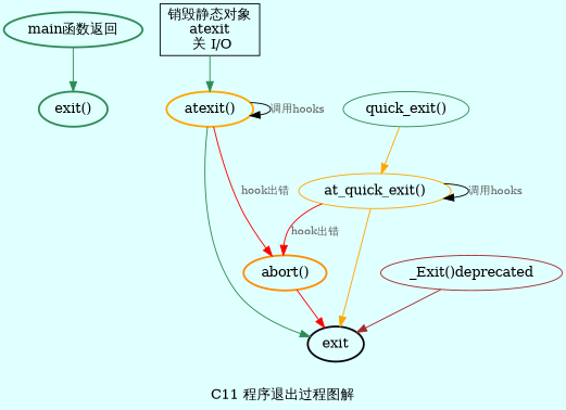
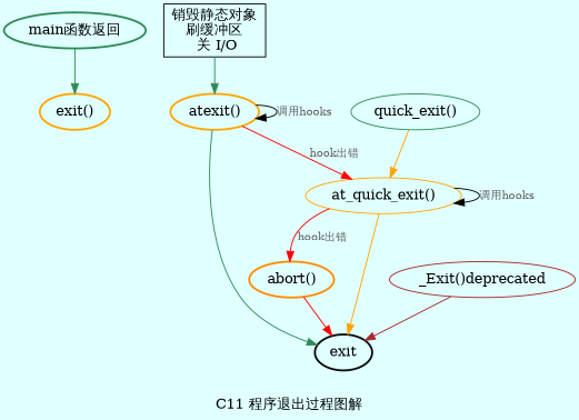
  digraph {
    bgcolor=lightcyan
    label="C11 程序退出过程图解"
    node [color=seagreen penwidth=2]
    edge [color=seagreen4]
    n1 [label="main函数返回"]
-   n2 [label="exit()"]
-   n3 [label="销毁静态对象\natexit\n 关 I/O" shape=box color="" penwidth=""]
+   n2 [color=orange label="exit()"]
+   n3 [label="销毁静态对象\n刷缓冲区\n 关 I/O" shape=box color="" penwidth=""]
    n4 [color=orange label="atexit()"]
    n5 [color=brown label="_Exit()deprecated" penwidth=""]
    n6 [color=gray3 label=exit]
    n7 [color=darkorange label="abort()"]
    n8 [label="quick_exit()" penwidth=""]
    n9 [color=orange label="at_quick_exit()" penwidth=""]
    n1 -> n2
    n3 -> n4
    n4 -> n4 [fontcolor=gray38 fontsize=11 label="调用hooks" color=""]
    n4 -> n6
-   n4 -> n7 [color=red fontcolor=gray38 fontsize=11 label="hook出错"]
+   n4 -> n9 [color=red fontcolor=gray38 fontsize=11 label="hook出错"]
    n5 -> n6 [color=brown]
    n7 -> n6 [color=red]
    n8 -> n9 [color=orange]
    n9 -> n6 [color=orange]
    n9 -> n7 [color=red fontcolor=gray38 fontsize=11 label="hook出错"]
    n9 -> n9 [fontcolor=gray38 fontsize=11 label="调用hooks" color=""]
  }
